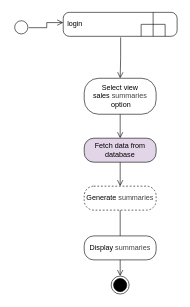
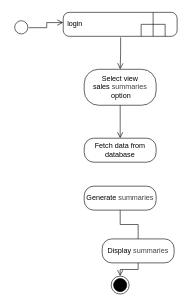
  <mxCell id="0" />
  <mxCell id="1" parent="0" />
  <mxCell id="2" value="" style="ellipse;html=1;shape=startState;labelBackgroundColor=none;" parent="1" vertex="1"><mxGeometry x="20" y="30" width="30" height="30" as="geometry" /></mxCell>
  <mxCell id="3" value="" style="edgeStyle=orthogonalEdgeStyle;html=1;verticalAlign=bottom;endArrow=open;endSize=8;rounded=0;labelBackgroundColor=none;fontColor=default;exitX=0.913;exitY=0.52;exitDx=0;exitDy=0;entryX=0;entryY=0.427;entryDx=0;entryDy=0;entryPerimeter=0;exitPerimeter=0;" parent="1" source="2" edge="1" target="4"><mxGeometry relative="1" as="geometry"><mxPoint x="-85" y="110" as="targetPoint" /></mxGeometry></mxCell>
  <mxCell id="4" value="login" style="shape=mxgraph.uml25.behaviorAction;html=1;rounded=1;absoluteArcSize=1;arcSize=10;align=left;spacingLeft=5;whiteSpace=wrap;labelBackgroundColor=none;" parent="1" vertex="1"><mxGeometry x="105" y="20" width="190" height="40" as="geometry" /></mxCell>
  <mxCell id="5" value="" style="edgeStyle=orthogonalEdgeStyle;html=1;verticalAlign=bottom;endArrow=open;endSize=8;rounded=0;exitX=0.504;exitY=1.045;exitDx=0;exitDy=0;exitPerimeter=0;labelBackgroundColor=none;fontColor=default;entryX=0.5;entryY=0;entryDx=0;entryDy=0;" parent="1" source="4" edge="1" target="6"><mxGeometry relative="1" as="geometry"><mxPoint x="140" y="138" as="targetPoint" /><mxPoint x="90" y="110" as="sourcePoint" /></mxGeometry></mxCell>
- <mxCell id="6" value="Select view sales&amp;nbsp;&lt;span style=&quot;color: rgb(63, 63, 63);&quot;&gt;summaries&lt;/span&gt;&lt;div&gt;&amp;nbsp;option&lt;/div&gt;" style="rounded=1;whiteSpace=wrap;html=1;arcSize=40;labelBackgroundColor=none;" parent="1" vertex="1"><mxGeometry x="140" y="130" width="120" height="60" as="geometry" /></mxCell>
+ <mxCell id="6" value="Select view sales&amp;nbsp;&lt;span style=&quot;color: rgb(63, 63, 63);&quot;&gt;summaries&lt;/span&gt;&lt;div&gt;&amp;nbsp;option&lt;/div&gt;" style="rounded=1;whiteSpace=wrap;html=1;arcSize=40;labelBackgroundColor=none;" parent="1" vertex="1"><mxGeometry x="140" y="115" width="120" height="60" as="geometry" /></mxCell>
  <mxCell id="7" value="" style="edgeStyle=orthogonalEdgeStyle;html=1;verticalAlign=bottom;endArrow=open;endSize=8;rounded=0;entryX=0.5;entryY=0;entryDx=0;entryDy=0;labelBackgroundColor=none;fontColor=default;" parent="1" source="6" edge="1"><mxGeometry relative="1" as="geometry"><mxPoint x="200" y="230" as="targetPoint" /></mxGeometry></mxCell>
- <mxCell id="8" value="Fetch data from database" style="rounded=1;whiteSpace=wrap;html=1;arcSize=40;labelBackgroundColor=none;fillColor=#e1d5e7;" parent="1" vertex="1"><mxGeometry x="140" y="230" width="120" height="40" as="geometry" /></mxCell>
- <mxCell id="9" value="" style="edgeStyle=orthogonalEdgeStyle;html=1;verticalAlign=bottom;endArrow=open;endSize=8;rounded=0;labelBackgroundColor=none;fontColor=default;entryX=0.5;entryY=0;entryDx=0;entryDy=0;" parent="1" source="8" edge="1" target="10"><mxGeometry relative="1" as="geometry"><mxPoint x="200" y="300" as="targetPoint" /></mxGeometry></mxCell>
- <mxCell id="10" value="Generate&amp;nbsp;&lt;span style=&quot;color: rgb(63, 63, 63);&quot;&gt;summaries&lt;/span&gt;" style="rounded=1;whiteSpace=wrap;html=1;arcSize=40;labelBackgroundColor=none;dashed=1;" parent="1" vertex="1"><mxGeometry x="140" y="310" width="120" height="40" as="geometry" /></mxCell>
+ <mxCell id="8" value="Fetch data from database" style="rounded=1;whiteSpace=wrap;html=1;arcSize=40;labelBackgroundColor=none;" parent="1" vertex="1"><mxGeometry x="140" y="230" width="120" height="40" as="geometry" /></mxCell>
+ <mxCell id="10" value="Generate&amp;nbsp;&lt;span style=&quot;color: rgb(63, 63, 63);&quot;&gt;summaries&lt;/span&gt;" style="rounded=1;whiteSpace=wrap;html=1;arcSize=40;labelBackgroundColor=none;" parent="1" vertex="1"><mxGeometry x="140" y="310" width="120" height="40" as="geometry" /></mxCell>
  <mxCell id="11" value="" style="edgeStyle=orthogonalEdgeStyle;html=1;verticalAlign=bottom;endArrow=none;endSize=8;rounded=0;labelBackgroundColor=none;fontColor=default;entryX=0.5;entryY=0;entryDx=0;entryDy=0;" parent="1" source="10" edge="1" target="12"><mxGeometry relative="1" as="geometry"><mxPoint x="200" y="380" as="targetPoint" /></mxGeometry></mxCell>
- <mxCell id="12" value="Display&amp;nbsp;&lt;span style=&quot;color: rgb(63, 63, 63);&quot;&gt;summaries&lt;/span&gt;" style="rounded=1;whiteSpace=wrap;html=1;arcSize=40;labelBackgroundColor=none;" parent="1" vertex="1"><mxGeometry x="140" y="393" width="120" height="40" as="geometry" /></mxCell>
+ <mxCell id="12" value="Display&amp;nbsp;&lt;span style=&quot;color: rgb(63, 63, 63);&quot;&gt;summaries&lt;/span&gt;" style="rounded=1;whiteSpace=wrap;html=1;arcSize=40;labelBackgroundColor=none;" parent="1" vertex="1"><mxGeometry x="170" y="398" width="120" height="40" as="geometry" /></mxCell>
  <mxCell id="13" value="" style="edgeStyle=orthogonalEdgeStyle;html=1;verticalAlign=bottom;endArrow=open;endSize=8;rounded=0;labelBackgroundColor=none;fontColor=default;entryX=0.5;entryY=0;entryDx=0;entryDy=0;" parent="1" source="12" edge="1" target="14"><mxGeometry relative="1" as="geometry"><mxPoint x="200" y="470" as="targetPoint" /></mxGeometry></mxCell>
  <mxCell id="14" value="" style="ellipse;html=1;shape=endState;fillColor=strokeColor;" vertex="1" parent="1"><mxGeometry x="185" y="460" width="30" height="30" as="geometry" /></mxCell>
